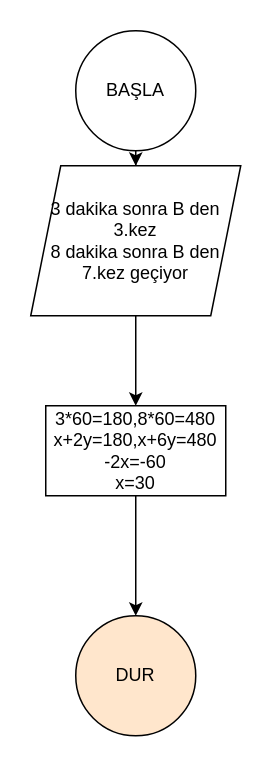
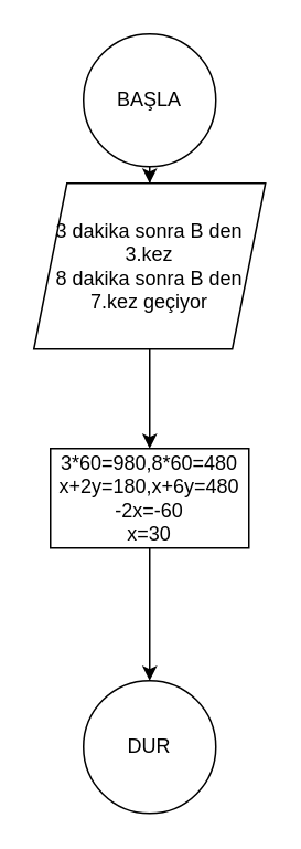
  <mxCell id="0" />
  <mxCell id="1" parent="0" />
- <mxCell id="2" value="DUR" style="ellipse;whiteSpace=wrap;html=1;aspect=fixed;fillColor=#ffe6cc;" vertex="1" parent="1"><mxGeometry x="50" y="410" width="80" height="80" as="geometry" /></mxCell>
+ <mxCell id="2" value="DUR" style="ellipse;whiteSpace=wrap;html=1;aspect=fixed;" vertex="1" parent="1"><mxGeometry x="50" y="410" width="80" height="80" as="geometry" /></mxCell>
  <mxCell id="3" value="" style="edgeStyle=orthogonalEdgeStyle;rounded=0;orthogonalLoop=1;jettySize=auto;html=1;" edge="1" parent="1" source="4" target="6"><mxGeometry relative="1" as="geometry" /></mxCell>
  <mxCell id="4" value="BAŞLA" style="ellipse;whiteSpace=wrap;html=1;aspect=fixed;" vertex="1" parent="1"><mxGeometry x="50" y="20" width="80" height="80" as="geometry" /></mxCell>
  <mxCell id="5" value="" style="edgeStyle=orthogonalEdgeStyle;rounded=0;orthogonalLoop=1;jettySize=auto;html=1;" edge="1" parent="1" source="6" target="8"><mxGeometry relative="1" as="geometry" /></mxCell>
  <mxCell id="6" value="3 dakika sonra B den 3.kez&lt;br&gt;8 dakika sonra B den 7.kez geçiyor" style="shape=parallelogram;perimeter=parallelogramPerimeter;whiteSpace=wrap;html=1;fixedSize=1;" vertex="1" parent="1"><mxGeometry x="20" y="110" width="140" height="100" as="geometry" /></mxCell>
  <mxCell id="7" value="" style="edgeStyle=orthogonalEdgeStyle;rounded=0;orthogonalLoop=1;jettySize=auto;html=1;" edge="1" parent="1" source="8" target="2"><mxGeometry relative="1" as="geometry" /></mxCell>
- <mxCell id="8" value="3*60=180,8*60=480&lt;br&gt;x+2y=180,x+6y=480&lt;br&gt;-2x=-60&lt;br&gt;x=30" style="rounded=0;whiteSpace=wrap;html=1;" vertex="1" parent="1"><mxGeometry x="30" y="270" width="120" height="60" as="geometry" /></mxCell>
+ <mxCell id="8" value="3*60=980,8*60=480&lt;br&gt;x+2y=180,x+6y=480&lt;br&gt;-2x=-60&lt;br&gt;x=30" style="rounded=0;whiteSpace=wrap;html=1;" vertex="1" parent="1"><mxGeometry x="30" y="270" width="120" height="60" as="geometry" /></mxCell>
